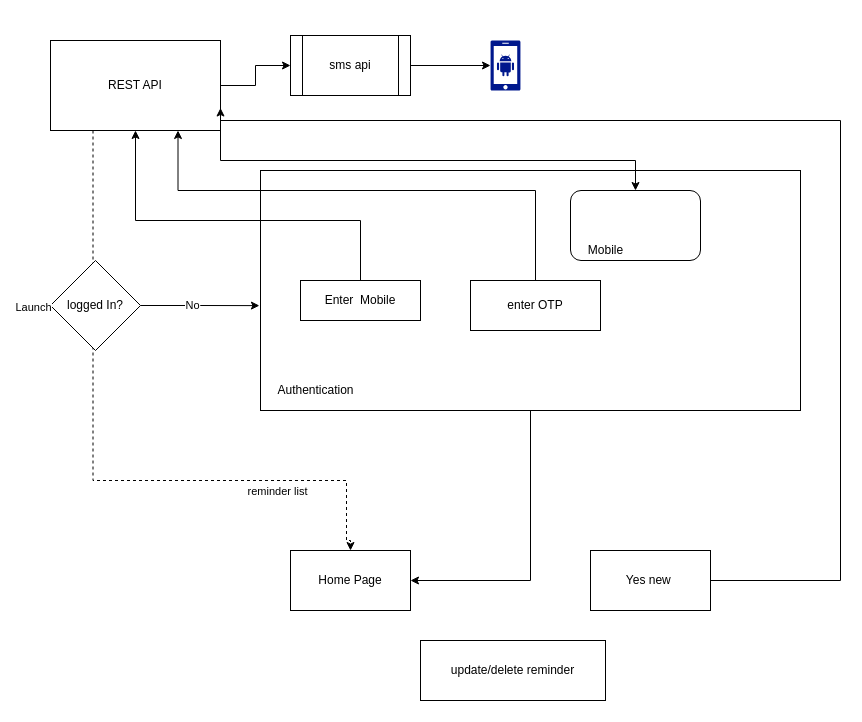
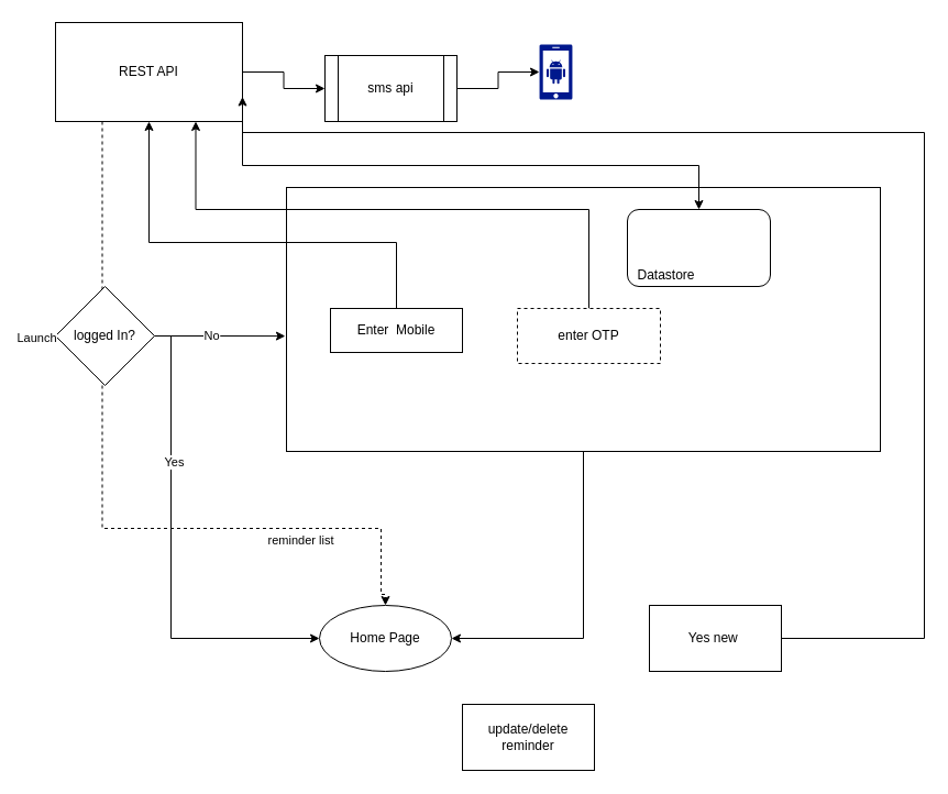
  <mxCell id="0" />
  <mxCell id="1" parent="0" />
  <mxCell id="2" style="edgeStyle=orthogonalEdgeStyle;rounded=0;orthogonalLoop=1;jettySize=auto;html=1;entryX=0;entryY=0.5;entryDx=0;entryDy=0;" edge="1" parent="1" source="8" target="19"><mxGeometry relative="1" as="geometry" /></mxCell>
  <mxCell id="3" style="edgeStyle=orthogonalEdgeStyle;rounded=0;orthogonalLoop=1;jettySize=auto;html=1;exitX=0.5;exitY=1;exitDx=0;exitDy=0;entryX=1;entryY=0.5;entryDx=0;entryDy=0;" edge="1" parent="1" source="4" target="26"><mxGeometry relative="1" as="geometry"><mxPoint x="525" y="520" as="targetPoint" /></mxGeometry></mxCell>
  <mxCell id="4" value="" style="rounded=0;whiteSpace=wrap;html=1;" vertex="1" parent="1"><mxGeometry x="260" y="170" width="540" height="240" as="geometry" /></mxCell>
  <mxCell id="5" style="edgeStyle=orthogonalEdgeStyle;rounded=0;orthogonalLoop=1;jettySize=auto;html=1;exitX=1;exitY=1;exitDx=0;exitDy=0;entryX=0.5;entryY=0;entryDx=0;entryDy=0;" edge="1" parent="1" source="8" target="23"><mxGeometry relative="1" as="geometry" /></mxCell>
  <mxCell id="6" style="edgeStyle=orthogonalEdgeStyle;rounded=0;orthogonalLoop=1;jettySize=auto;html=1;exitX=0.25;exitY=1;exitDx=0;exitDy=0;dashed=1;" edge="1" parent="1" source="8" target="26"><mxGeometry relative="1" as="geometry"><mxPoint x="346.25" y="516.09" as="targetPoint" /><Array as="points"><mxPoint x="93" y="480" /><mxPoint x="346" y="480" /><mxPoint x="346" y="540" /><mxPoint x="350" y="540" /></Array></mxGeometry></mxCell>
  <mxCell id="7" value="reminder list" style="edgeLabel;html=1;align=center;verticalAlign=middle;resizable=0;points=[];" vertex="1" connectable="0" parent="6"><mxGeometry x="0.576" relative="1" as="geometry"><mxPoint y="10" as="offset" /></mxGeometry></mxCell>
- <mxCell id="8" value="REST API" style="rounded=0;whiteSpace=wrap;html=1;" vertex="1" parent="1"><mxGeometry x="50" y="40" width="170" height="90" as="geometry" /></mxCell>
+ <mxCell id="8" value="REST API" style="rounded=0;whiteSpace=wrap;html=1;" vertex="1" parent="1"><mxGeometry x="50" y="20" width="170" height="90" as="geometry" /></mxCell>
  <mxCell id="9" style="edgeStyle=orthogonalEdgeStyle;rounded=0;orthogonalLoop=1;jettySize=auto;html=1;entryX=0.5;entryY=1;entryDx=0;entryDy=0;" edge="1" parent="1" source="10" target="8"><mxGeometry relative="1" as="geometry"><Array as="points"><mxPoint x="360" y="220" /><mxPoint x="135" y="220" /></Array></mxGeometry></mxCell>
  <mxCell id="10" value="Enter &amp;nbsp;Mobile" style="rounded=0;whiteSpace=wrap;html=1;" vertex="1" parent="1"><mxGeometry x="300" y="280" width="120" height="40" as="geometry" /></mxCell>
  <mxCell id="11" style="edgeStyle=orthogonalEdgeStyle;rounded=0;orthogonalLoop=1;jettySize=auto;html=1;entryX=-0.002;entryY=0.563;entryDx=0;entryDy=0;entryPerimeter=0;" edge="1" parent="1" source="15" target="4"><mxGeometry relative="1" as="geometry" /></mxCell>
  <mxCell id="12" value="No" style="edgeLabel;html=1;align=center;verticalAlign=middle;resizable=0;points=[];" vertex="1" connectable="0" parent="11"><mxGeometry x="-0.149" y="1" relative="1" as="geometry"><mxPoint as="offset" /></mxGeometry></mxCell>
+ <mxCell id="13" style="edgeStyle=orthogonalEdgeStyle;rounded=0;orthogonalLoop=1;jettySize=auto;html=1;entryX=0;entryY=0.5;entryDx=0;entryDy=0;" edge="1" parent="1" source="15" target="26"><mxGeometry relative="1" as="geometry"><mxPoint x="240" y="580" as="targetPoint" /><Array as="points"><mxPoint x="155" y="580" /></Array></mxGeometry></mxCell>
+ <mxCell id="14" value="Yes" style="edgeLabel;html=1;align=center;verticalAlign=middle;resizable=0;points=[];" vertex="1" connectable="0" parent="13"><mxGeometry x="-0.392" y="2" relative="1" as="geometry"><mxPoint as="offset" /></mxGeometry></mxCell>
  <mxCell id="15" value="logged In?" style="rhombus;whiteSpace=wrap;html=1;" vertex="1" parent="1"><mxGeometry x="50" y="260" width="90" height="90" as="geometry" /></mxCell>
  <mxCell id="16" value="" style="endArrow=classic;html=1;rounded=0;entryX=0;entryY=0.5;entryDx=0;entryDy=0;" edge="1" parent="1" target="15"><mxGeometry width="50" height="50" relative="1" as="geometry"><mxPoint x="20" y="305" as="sourcePoint" /><mxPoint x="430" y="300" as="targetPoint" /></mxGeometry></mxCell>
  <mxCell id="17" value="Launch" style="edgeLabel;html=1;align=center;verticalAlign=middle;resizable=0;points=[];" vertex="1" connectable="0" parent="16"><mxGeometry x="-0.222" y="-1" relative="1" as="geometry"><mxPoint as="offset" /></mxGeometry></mxCell>
  <mxCell id="18" style="edgeStyle=orthogonalEdgeStyle;rounded=0;orthogonalLoop=1;jettySize=auto;html=1;exitX=1;exitY=0.5;exitDx=0;exitDy=0;entryX=0;entryY=0.5;entryDx=0;entryDy=0;entryPerimeter=0;" edge="1" parent="1" source="19" target="20"><mxGeometry relative="1" as="geometry" /></mxCell>
- <mxCell id="19" value="sms api" style="shape=process;whiteSpace=wrap;html=1;backgroundOutline=1;" vertex="1" parent="1"><mxGeometry x="290" y="35" width="120" height="60" as="geometry" /></mxCell>
+ <mxCell id="19" value="sms api" style="shape=process;whiteSpace=wrap;html=1;backgroundOutline=1;" vertex="1" parent="1"><mxGeometry x="295" y="50" width="120" height="60" as="geometry" /></mxCell>
  <mxCell id="20" value="" style="sketch=0;aspect=fixed;pointerEvents=1;shadow=0;dashed=0;html=1;strokeColor=none;labelPosition=center;verticalLabelPosition=bottom;verticalAlign=top;align=center;fillColor=#00188D;shape=mxgraph.mscae.enterprise.android_phone" vertex="1" parent="1"><mxGeometry x="490" y="40" width="30" height="50" as="geometry" /></mxCell>
  <mxCell id="21" style="edgeStyle=orthogonalEdgeStyle;rounded=0;orthogonalLoop=1;jettySize=auto;html=1;entryX=0.75;entryY=1;entryDx=0;entryDy=0;" edge="1" parent="1" source="22" target="8"><mxGeometry relative="1" as="geometry"><Array as="points"><mxPoint x="535" y="190" /><mxPoint x="178" y="190" /></Array></mxGeometry></mxCell>
- <mxCell id="22" value="enter OTP" style="rounded=0;whiteSpace=wrap;html=1;" vertex="1" parent="1"><mxGeometry x="470" y="280" width="130" height="50" as="geometry" /></mxCell>
+ <mxCell id="22" value="enter OTP" style="rounded=0;whiteSpace=wrap;html=1;dashed=1;" vertex="1" parent="1"><mxGeometry x="470" y="280" width="130" height="50" as="geometry" /></mxCell>
  <mxCell id="23" value="" style="rounded=1;whiteSpace=wrap;html=1;" vertex="1" parent="1"><mxGeometry x="570" y="190" width="130" height="70" as="geometry" /></mxCell>
- <mxCell id="24" value="Mobile" style="text;html=1;align=center;verticalAlign=middle;resizable=0;points=[];autosize=1;strokeColor=none;fillColor=none;" vertex="1" parent="1"><mxGeometry x="570" y="240" width="70" height="20" as="geometry" /></mxCell>
- <mxCell id="25" value="Authentication" style="text;html=1;align=center;verticalAlign=middle;resizable=0;points=[];autosize=1;strokeColor=none;fillColor=none;" vertex="1" parent="1"><mxGeometry x="270" y="380" width="90" height="20" as="geometry" /></mxCell>
- <mxCell id="26" value="Home Page" style="rounded=0;whiteSpace=wrap;html=1;" vertex="1" parent="1"><mxGeometry x="290" y="550" width="120" height="60" as="geometry" /></mxCell>
+ <mxCell id="24" value="Datastore" style="text;html=1;align=center;verticalAlign=middle;resizable=0;points=[];autosize=1;strokeColor=none;fillColor=none;" vertex="1" parent="1"><mxGeometry x="570" y="240" width="70" height="20" as="geometry" /></mxCell>
+ <mxCell id="26" value="Home Page" style="ellipse;whiteSpace=wrap;html=1;" vertex="1" parent="1"><mxGeometry x="290" y="550" width="120" height="60" as="geometry" /></mxCell>
  <mxCell id="27" style="edgeStyle=orthogonalEdgeStyle;rounded=0;orthogonalLoop=1;jettySize=auto;html=1;entryX=1;entryY=0.75;entryDx=0;entryDy=0;" edge="1" parent="1" source="28" target="8"><mxGeometry relative="1" as="geometry"><Array as="points"><mxPoint x="840" y="580" /><mxPoint x="840" y="120" /><mxPoint x="220" y="120" /></Array></mxGeometry></mxCell>
  <mxCell id="28" value="Yes new&amp;nbsp;" style="rounded=0;whiteSpace=wrap;html=1;" vertex="1" parent="1"><mxGeometry x="590" y="550" width="120" height="60" as="geometry" /></mxCell>
- <mxCell id="29" value="update/delete reminder" style="rounded=0;whiteSpace=wrap;html=1;" vertex="1" parent="1"><mxGeometry x="420" y="640" width="185" height="60" as="geometry" /></mxCell>
+ <mxCell id="29" value="update/delete reminder" style="rounded=0;whiteSpace=wrap;html=1;" vertex="1" parent="1"><mxGeometry x="420" y="640" width="120" height="60" as="geometry" /></mxCell>
